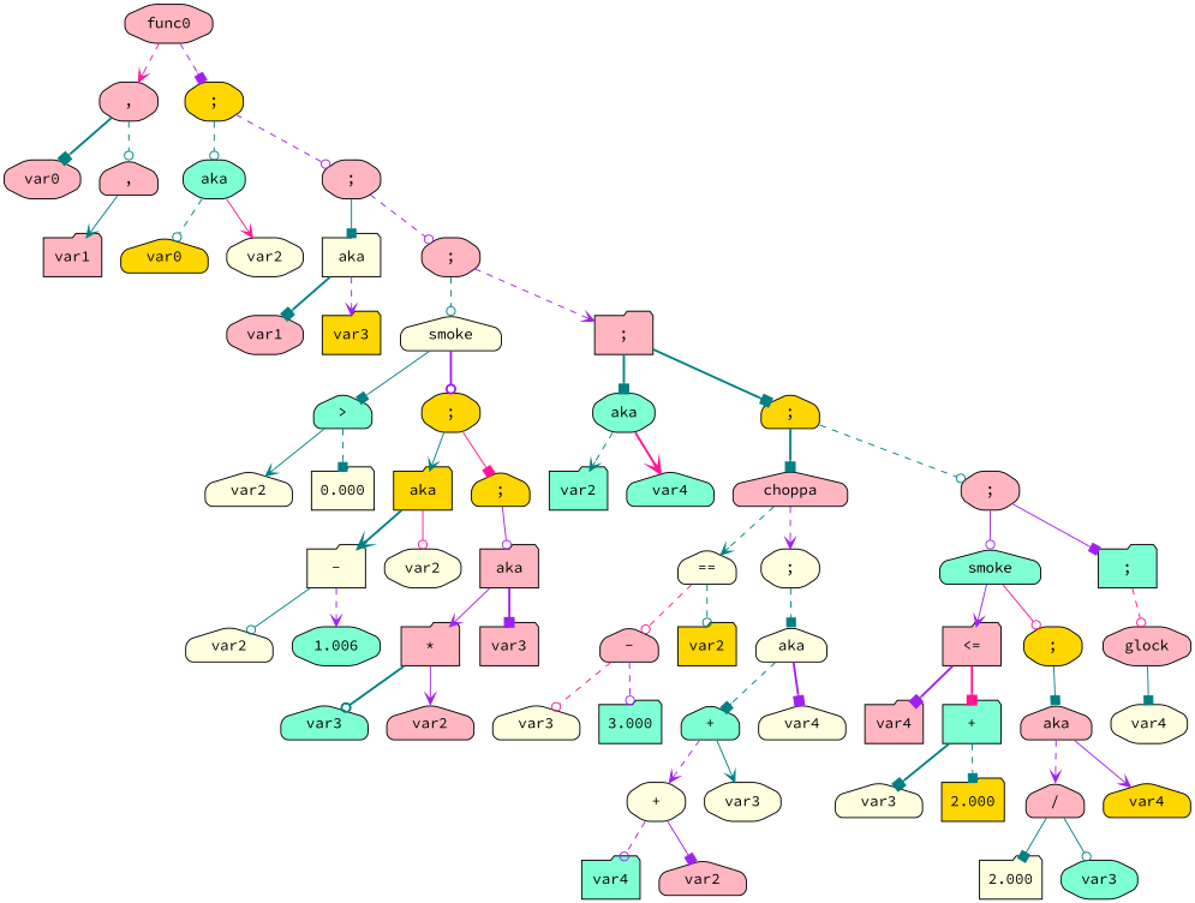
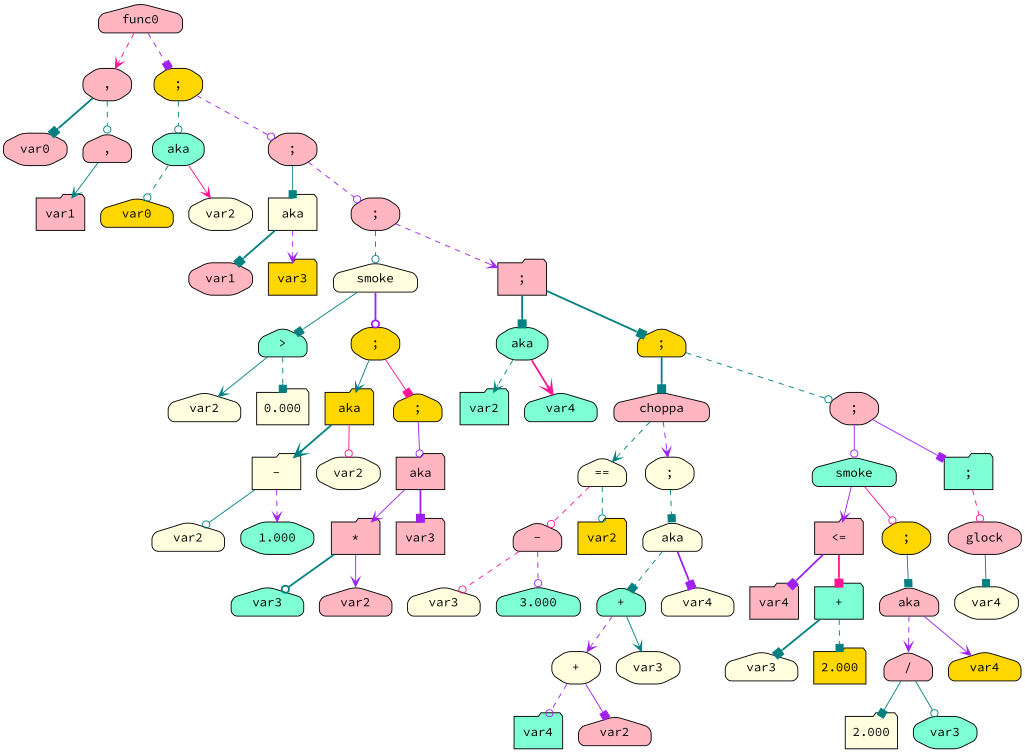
  digraph {
    fontname="Source Code Pro"
    node [color=black fillcolor=lightpink fontcolor=black fontname="Source Code Pro" shape=house style="rounded, filled,filled" weight=1]
    edge [arrowhead=box color=teal fontname="Source Code Pro" style=dashed weight=1]
-   n1 [label=func0 shape=octagon]
+   n1 [label=func0]
    n2 [label="," shape=octagon]
    n3 [fillcolor=gold label=";" shape=octagon]
    n4 [label=var0 shape=octagon]
    n5 [label=","]
    n6 [fillcolor=aquamarine label=aka shape=octagon]
    n7 [label=";" shape=octagon]
    n8 [label=var1 shape=folder]
    n9 [fillcolor=gold label=var0]
    n10 [fillcolor=lightyellow label=var2 shape=octagon]
    n11 [fillcolor=lightyellow label=aka shape=folder]
    n12 [label=";" shape=octagon]
    n13 [label=var1 shape=octagon]
    n14 [fillcolor=gold label=var3 shape=folder]
    n15 [fillcolor=lightyellow label=smoke]
    n16 [label=";" shape=folder]
    n17 [fillcolor=aquamarine label=">"]
    n18 [fillcolor=gold label=";" shape=octagon]
    n19 [fillcolor=aquamarine label=aka shape=octagon]
    n20 [fillcolor=gold label=";"]
    n21 [fillcolor=lightyellow label=var2]
    n22 [fillcolor=lightyellow label=0.000 shape=folder]
    n23 [fillcolor=gold label=aka shape=folder]
    n24 [fillcolor=gold label=";"]
    n25 [fillcolor=lightyellow label="-" shape=folder]
    n26 [fillcolor=lightyellow label=var2 shape=octagon]
    n27 [label=aka shape=folder]
    n28 [fillcolor=lightyellow label=var2]
-   n29 [fillcolor=aquamarine label=1.006 shape=octagon]
+   n29 [fillcolor=aquamarine label=1.000 shape=octagon]
    n30 [label="*" shape=folder]
    n31 [label=var3 shape=folder]
    n32 [fillcolor=aquamarine label=var3]
    n33 [label=var2]
    n34 [fillcolor=aquamarine label=var2 shape=folder]
    n35 [fillcolor=aquamarine label=var4]
    n36 [label=choppa]
    n37 [label=";" shape=octagon]
    n38 [fillcolor=lightyellow label="=="]
    n39 [fillcolor=lightyellow label=";" shape=octagon]
    n40 [fillcolor=aquamarine label=smoke]
    n41 [fillcolor=aquamarine label=";" shape=folder]
    n42 [label="-"]
    n43 [fillcolor=gold label=var2 shape=folder]
    n44 [fillcolor=lightyellow label=aka]
    n45 [fillcolor=lightyellow label=var3]
-   n46 [fillcolor=aquamarine label=3.000 shape=folder]
+   n46 [fillcolor=aquamarine label=3.000]
    n47 [fillcolor=aquamarine label="+"]
    n48 [fillcolor=lightyellow label=var4]
    n49 [fillcolor=lightyellow label="+" shape=octagon]
    n50 [fillcolor=lightyellow label=var3 shape=octagon]
    n51 [fillcolor=aquamarine label=var4 shape=folder]
    n52 [label=var2]
    n53 [label="<=" shape=folder]
    n54 [fillcolor=gold label=";" shape=octagon]
    n55 [label=glock shape=octagon]
    n56 [label=var4 shape=folder]
    n57 [fillcolor=aquamarine label="+" shape=folder]
    n58 [label=aka]
    n59 [fillcolor=lightyellow label=var3]
    n60 [fillcolor=gold label=2.000 shape=folder]
    n61 [label="/"]
    n62 [fillcolor=gold label=var4]
    n63 [fillcolor=lightyellow label=2.000 shape=folder]
    n64 [fillcolor=aquamarine label=var3 shape=octagon]
    n65 [fillcolor=lightyellow label=var4 shape=octagon]
    n1 -> n2 [arrowhead=vee color=deeppink]
    n1 -> n3 [color=purple]
    n2 -> n4 [style=bold]
    n2 -> n5 [arrowhead=odot]
    n3 -> n6 [arrowhead=odot]
    n3 -> n7 [arrowhead=odot color=purple]
    n5 -> n8 [arrowhead=vee style=solid]
    n6 -> n9 [arrowhead=odot]
    n6 -> n10 [arrowhead=vee color=deeppink style=solid]
    n7 -> n11 [style=solid]
    n7 -> n12 [arrowhead=odot color=purple]
    n11 -> n13 [style=bold]
    n11 -> n14 [arrowhead=vee color=purple]
    n12 -> n15 [arrowhead=odot]
    n12 -> n16 [arrowhead=vee color=purple]
    n15 -> n17 [style=solid]
    n15 -> n18 [arrowhead=odot color=purple style=bold]
    n16 -> n19 [style=bold]
    n16 -> n20 [style=bold]
    n17 -> n21 [arrowhead=vee style=solid]
    n17 -> n22
    n18 -> n23 [arrowhead=vee style=solid]
    n18 -> n24 [color=deeppink style=solid]
    n19 -> n34 [arrowhead=vee]
    n19 -> n35 [arrowhead=vee color=deeppink style=bold]
    n20 -> n36 [style=bold]
    n20 -> n37 [arrowhead=odot]
    n23 -> n25 [arrowhead=vee style=bold]
    n23 -> n26 [arrowhead=odot color=deeppink style=solid]
    n24 -> n27 [arrowhead=odot color=purple style=solid]
    n25 -> n28 [arrowhead=odot style=solid]
    n25 -> n29 [arrowhead=vee color=purple]
    n27 -> n30 [arrowhead=vee color=purple style=solid]
    n27 -> n31 [color=purple style=bold]
    n30 -> n32 [arrowhead=odot style=bold]
    n30 -> n33 [arrowhead=vee color=purple style=solid]
    n36 -> n38 [arrowhead=vee]
    n36 -> n39 [arrowhead=vee color=purple]
    n37 -> n40 [arrowhead=odot color=purple style=solid]
    n37 -> n41 [color=purple style=solid]
    n38 -> n42 [arrowhead=odot color=deeppink]
    n38 -> n43 [arrowhead=odot]
    n39 -> n44
    n40 -> n53 [arrowhead=vee color=purple style=solid]
    n40 -> n54 [arrowhead=odot color=deeppink style=solid]
    n41 -> n55 [arrowhead=odot color=deeppink]
    n42 -> n45 [arrowhead=odot color=deeppink]
    n42 -> n46 [arrowhead=odot color=purple]
    n44 -> n47
    n44 -> n48 [color=purple style=bold]
    n47 -> n49 [arrowhead=vee color=purple]
    n47 -> n50 [arrowhead=vee style=solid]
    n49 -> n51 [arrowhead=odot color=purple]
    n49 -> n52 [color=purple style=solid]
    n53 -> n56 [color=purple style=bold]
    n53 -> n57 [color=deeppink style=bold]
    n54 -> n58 [style=solid]
    n55 -> n65 [style=solid]
    n57 -> n59 [style=bold]
    n57 -> n60
    n58 -> n61 [arrowhead=vee color=purple]
    n58 -> n62 [arrowhead=vee color=purple style=solid]
    n61 -> n63 [style=solid]
    n61 -> n64 [arrowhead=odot style=solid]
  }
